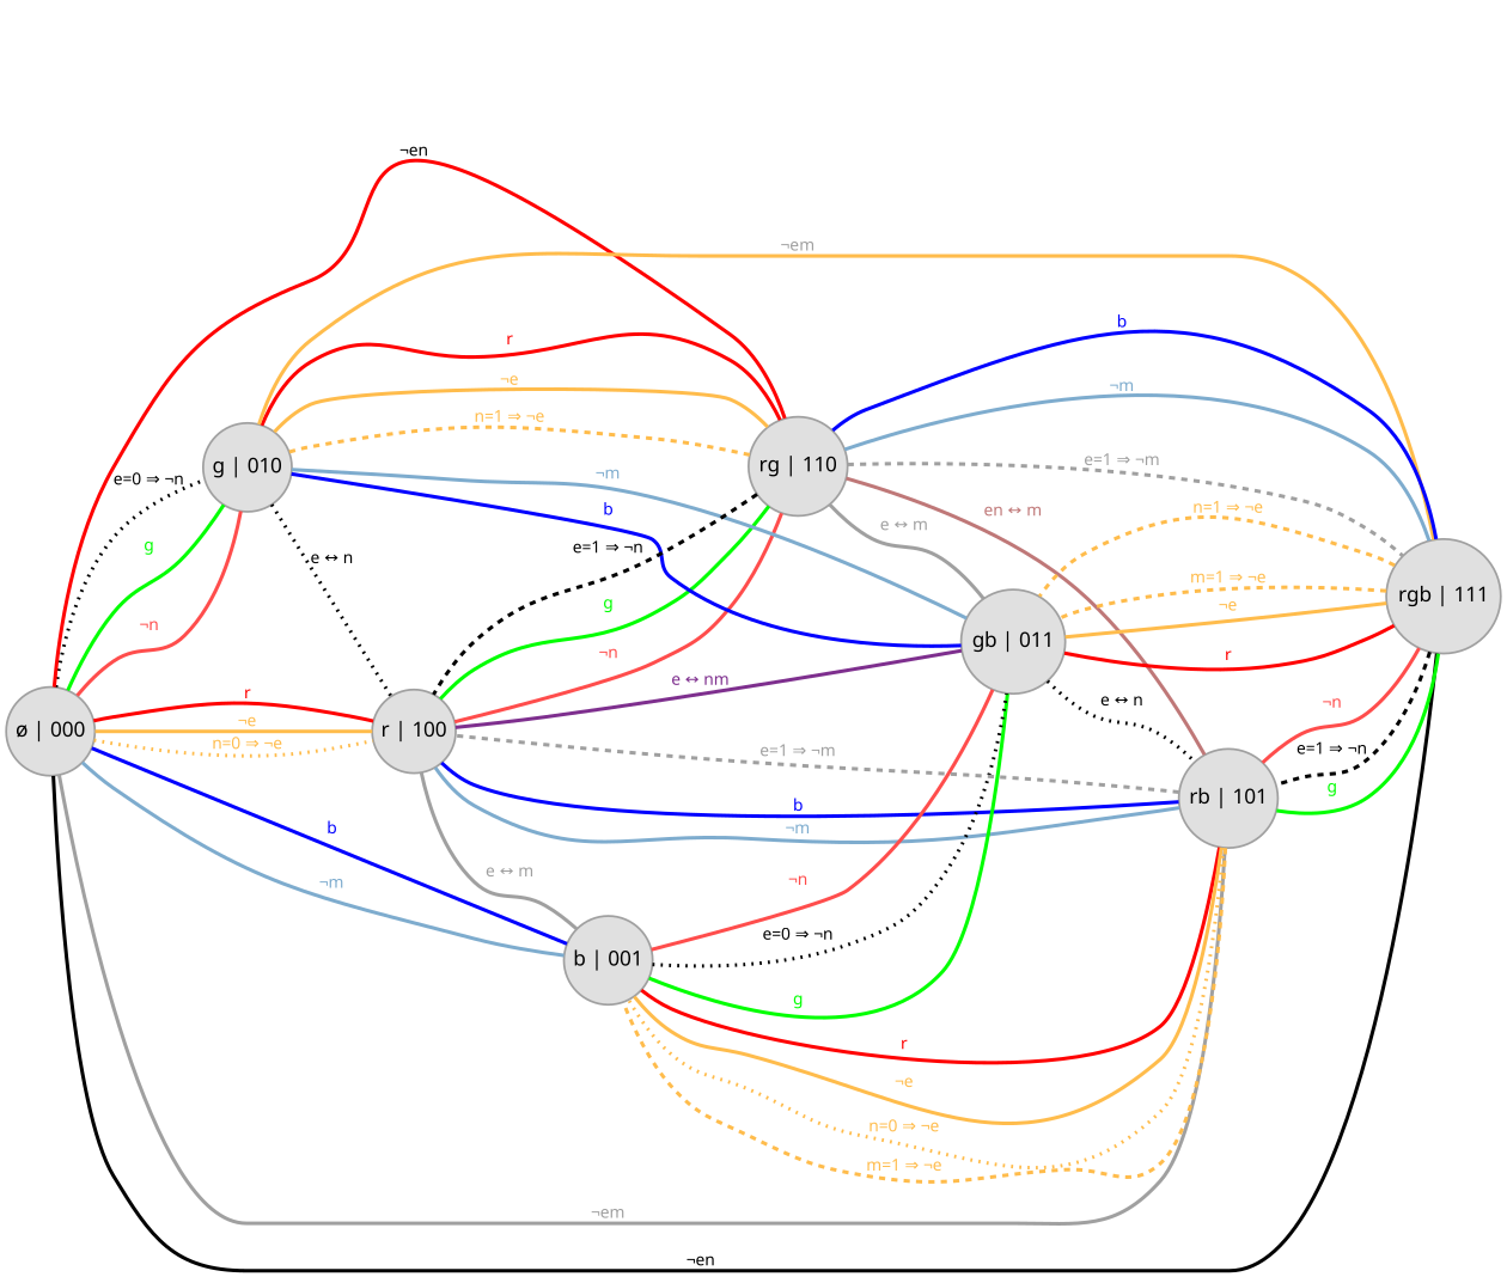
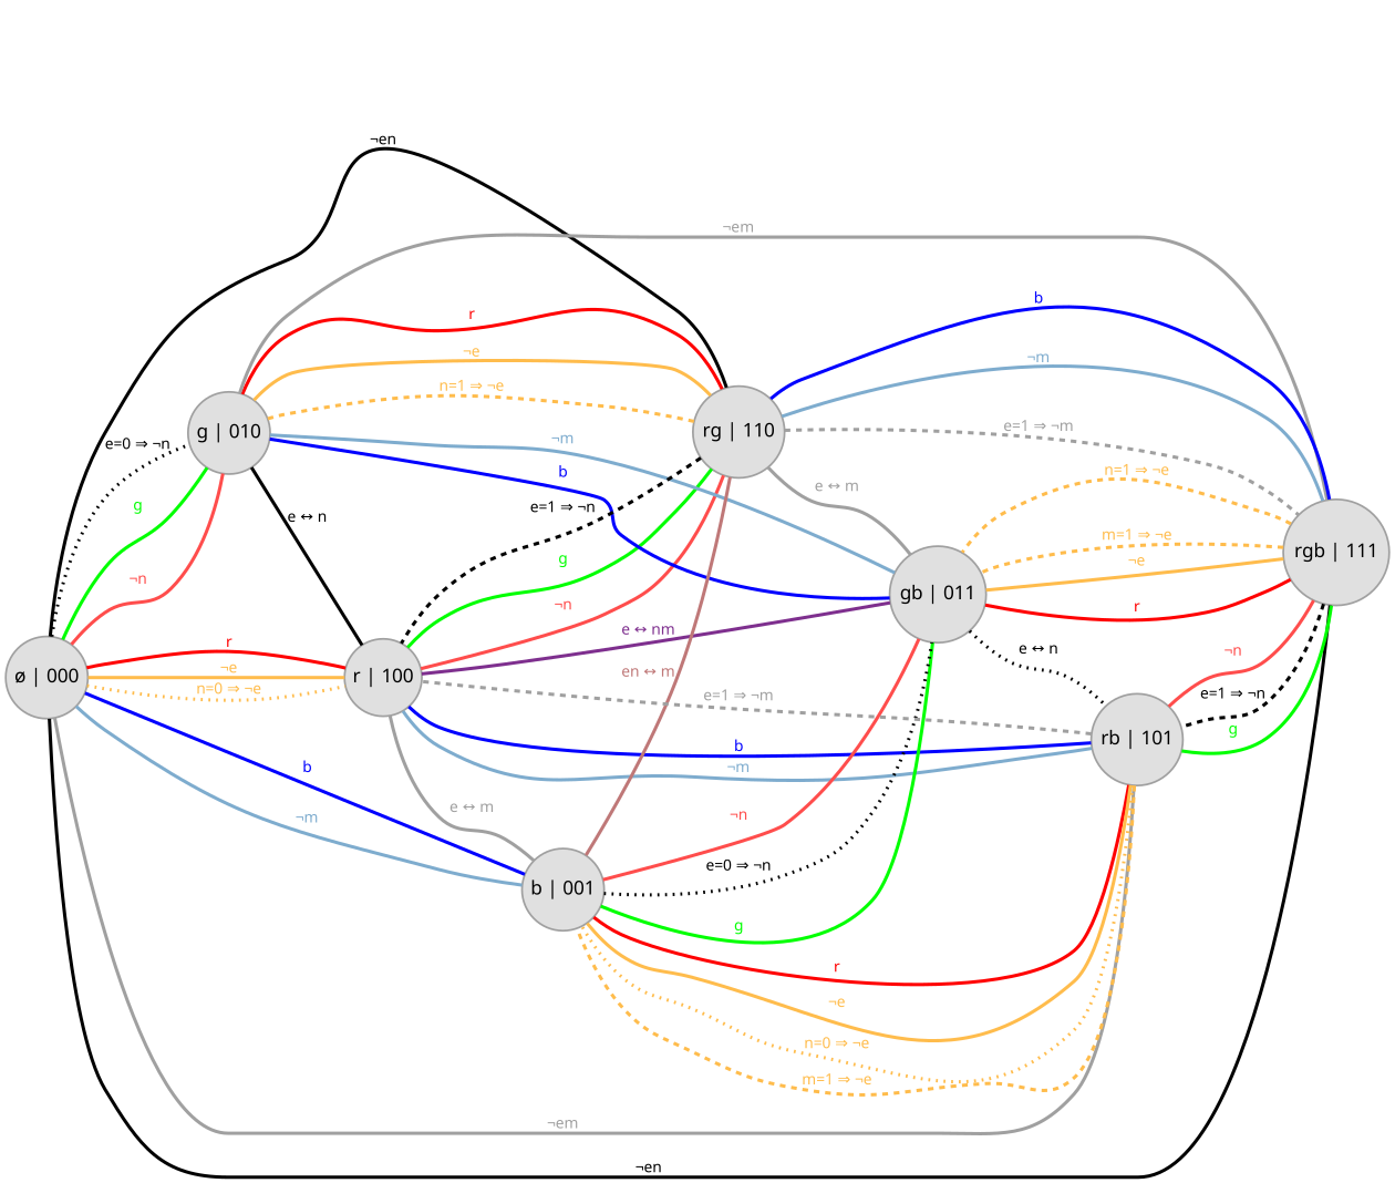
  graph {
    rankdir=LR
    node [color="#a0a0a0" fillcolor="#e0e0e0" fontcolor="#000000" fontname="Sans-Serif" fontsize=20 margin=0 penwidth=2 shape=circle style=filled]
    edge [color="#ffbc4c" fontcolor="#ffbc4c" fontname="Sans-Serif" fontsize=16 penwidth=3.5]
    n1 [label="ø | 000"]
    n2 [label="r | 100"]
    n3 [label="g | 010"]
    n4 [label="b | 001"]
    n5 [label="rg | 110"]
    n6 [label="rb | 101"]
    n7 [label="rgb | 111"]
    n8 [label="gb | 011"]
    n1 -- n2 [color="#ff0000" fontcolor="#ff0000" label=r]
    n1 -- n2 [label="¬e"]
    n1 -- n2 [label="n=0 ⇒ ¬e" style=dotted]
    n1 -- n3 [color="#00ff00" fontcolor="#00ff00" label=g]
    n1 -- n3 [color="#ff4d4c" fontcolor="#ff4d4c" label="¬n"]
    n1 -- n3 [color="#000000" fontcolor="#000000" label="e=0 ⇒ ¬n" style=dotted]
    n1 -- n4 [color="#0000ff" fontcolor="#0000ff" label=b]
    n1 -- n4 [color="#7eacce" fontcolor="#7eacce" label="¬m"]
-   n1 -- n5 [color="#ff0000" fontcolor="#000000" label="¬en"]
+   n1 -- n5 [color="#000000" fontcolor="#000000" label="¬en"]
    n1 -- n6 [color="#a0a0a0" fontcolor="#a0a0a0" label="¬em"]
    n1 -- n7 [color="#000000" fontcolor="#000000" label="¬en"]
    n2 -- n4 [color="#a0a0a0" fontcolor="#a0a0a0" label="e ↔ m"]
    n2 -- n5 [color="#00ff00" fontcolor="#00ff00" label=g]
    n2 -- n5 [color="#ff4d4c" fontcolor="#ff4d4c" label="¬n"]
    n2 -- n6 [color="#0000ff" fontcolor="#0000ff" label=b]
    n2 -- n6 [color="#7eacce" fontcolor="#7eacce" label="¬m"]
    n2 -- n8 [color="#7e2f8e" fontcolor="#7e2f8e" label="e ↔ nm"]
-   n3 -- n2 [color="#000000" fontcolor="#000000" label="e ↔ n" style=dotted]
+   n3 -- n2 [color="#000000" fontcolor="#000000" label="e ↔ n"]
    n3 -- n5 [color="#ff0000" fontcolor="#ff0000" label=r]
    n3 -- n5 [label="¬e"]
    n3 -- n5 [label="n=1 ⇒ ¬e" style=dashed]
-   n3 -- n7 [fontcolor="#a0a0a0" label="¬em"]
+   n3 -- n7 [color="#a0a0a0" fontcolor="#a0a0a0" label="¬em"]
    n3 -- n8 [color="#0000ff" fontcolor="#0000ff" label=b]
    n3 -- n8 [color="#7eacce" fontcolor="#7eacce" label="¬m"]
-   n6 -- n5 [color="#bf7878" fontcolor="#bf7878" label="en ↔ m"]
+   n4 -- n5 [color="#bf7878" fontcolor="#bf7878" label="en ↔ m"]
    n4 -- n6 [color="#ff0000" fontcolor="#ff0000" label=r]
    n4 -- n6 [label="¬e"]
    n4 -- n8 [color="#00ff00" fontcolor="#00ff00" label=g]
    n4 -- n8 [color="#ff4d4c" fontcolor="#ff4d4c" label="¬n"]
    n4 -- n8 [color="#000000" fontcolor="#000000" label="e=0 ⇒ ¬n" style=dotted]
    n5 -- n2 [color="#000000" fontcolor="#000000" label="e=1 ⇒ ¬n" style=dashed]
    n5 -- n7 [color="#0000ff" fontcolor="#0000ff" label=b]
    n5 -- n7 [color="#7eacce" fontcolor="#7eacce" label="¬m"]
    n5 -- n7 [color="#a0a0a0" fontcolor="#a0a0a0" label="e=1 ⇒ ¬m" style=dashed]
    n5 -- n8 [color="#a0a0a0" fontcolor="#a0a0a0" label="e ↔ m"]
    n6 -- n2 [color="#a0a0a0" fontcolor="#a0a0a0" label="e=1 ⇒ ¬m" style=dashed]
    n6 -- n4 [label="n=0 ⇒ ¬e" style=dotted]
    n6 -- n4 [label="m=1 ⇒ ¬e" style=dashed]
    n6 -- n7 [color="#00ff00" fontcolor="#00ff00" label=g]
    n6 -- n7 [color="#ff4d4c" fontcolor="#ff4d4c" label="¬n"]
    n7 -- n6 [color="#000000" fontcolor="#000000" label="e=1 ⇒ ¬n" style=dashed]
    n7 -- n8 [label="n=1 ⇒ ¬e" style=dashed]
    n7 -- n8 [label="m=1 ⇒ ¬e" style=dashed]
    n8 -- n6 [color="#000000" fontcolor="#000000" label="e ↔ n" style=dotted]
    n8 -- n7 [color="#ff0000" fontcolor="#ff0000" label=r]
    n8 -- n7 [label="¬e"]
  }
